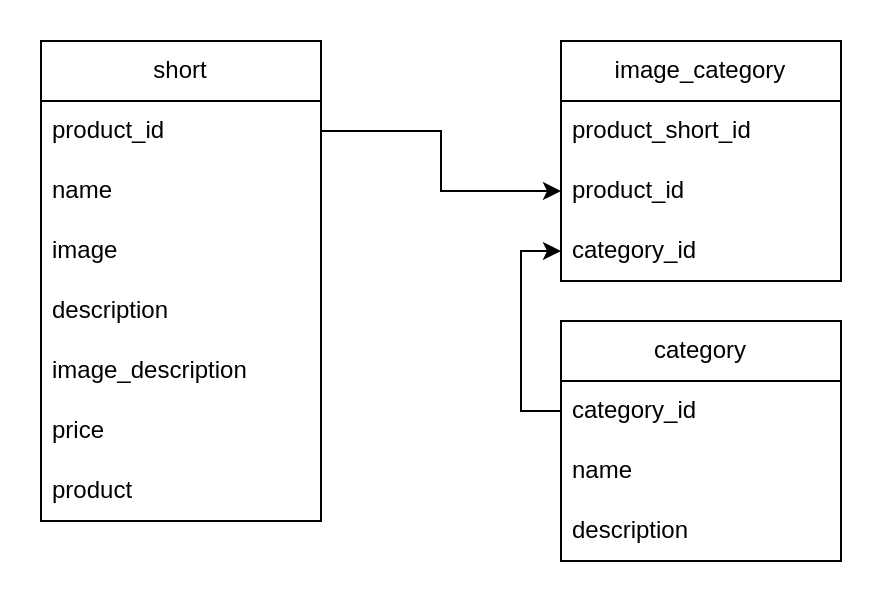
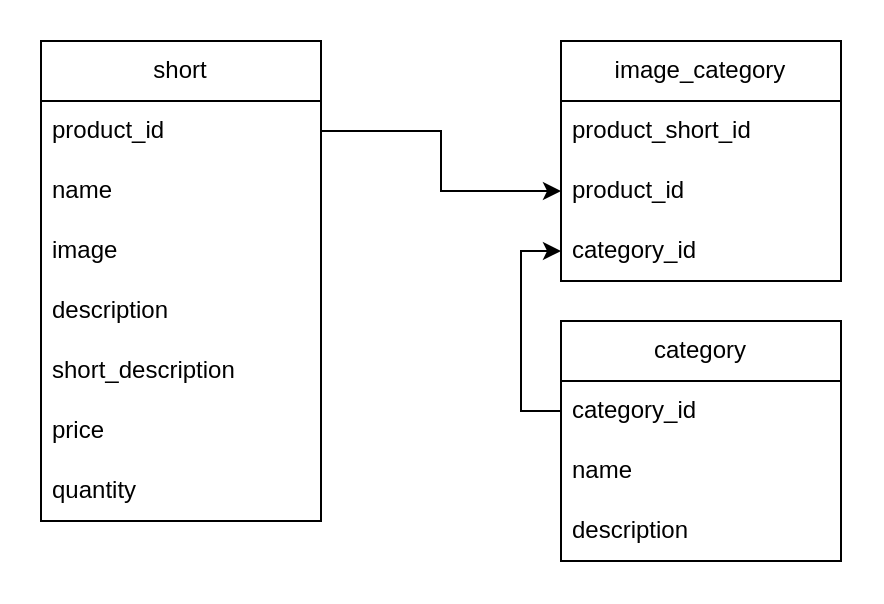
  <mxCell id="0" />
  <mxCell id="1" parent="0" />
  <mxCell id="2" value="short" style="swimlane;fontStyle=0;childLayout=stackLayout;horizontal=1;startSize=30;horizontalStack=0;resizeParent=1;resizeParentMax=0;resizeLast=0;collapsible=1;marginBottom=0;whiteSpace=wrap;html=1;" vertex="1" parent="1"><mxGeometry x="20" y="20" width="140" height="240" as="geometry" /></mxCell>
  <mxCell id="3" value="product_id" style="text;strokeColor=none;fillColor=none;align=left;verticalAlign=middle;spacingLeft=4;spacingRight=4;overflow=hidden;points=[[0,0.5],[1,0.5]];portConstraint=eastwest;rotatable=0;whiteSpace=wrap;html=1;" vertex="1" parent="2"><mxGeometry y="30" width="140" height="30" as="geometry" /></mxCell>
  <mxCell id="4" value="name" style="text;strokeColor=none;fillColor=none;align=left;verticalAlign=middle;spacingLeft=4;spacingRight=4;overflow=hidden;points=[[0,0.5],[1,0.5]];portConstraint=eastwest;rotatable=0;whiteSpace=wrap;html=1;" vertex="1" parent="2"><mxGeometry y="60" width="140" height="30" as="geometry" /></mxCell>
  <mxCell id="5" value="image" style="text;strokeColor=none;fillColor=none;align=left;verticalAlign=middle;spacingLeft=4;spacingRight=4;overflow=hidden;points=[[0,0.5],[1,0.5]];portConstraint=eastwest;rotatable=0;whiteSpace=wrap;html=1;" vertex="1" parent="2"><mxGeometry y="90" width="140" height="30" as="geometry" /></mxCell>
  <mxCell id="6" value="description" style="text;strokeColor=none;fillColor=none;align=left;verticalAlign=middle;spacingLeft=4;spacingRight=4;overflow=hidden;points=[[0,0.5],[1,0.5]];portConstraint=eastwest;rotatable=0;whiteSpace=wrap;html=1;" vertex="1" parent="2"><mxGeometry y="120" width="140" height="30" as="geometry" /></mxCell>
- <mxCell id="7" value="image_description" style="text;strokeColor=none;fillColor=none;align=left;verticalAlign=middle;spacingLeft=4;spacingRight=4;overflow=hidden;points=[[0,0.5],[1,0.5]];portConstraint=eastwest;rotatable=0;whiteSpace=wrap;html=1;" vertex="1" parent="2"><mxGeometry y="150" width="140" height="30" as="geometry" /></mxCell>
+ <mxCell id="7" value="short_description" style="text;strokeColor=none;fillColor=none;align=left;verticalAlign=middle;spacingLeft=4;spacingRight=4;overflow=hidden;points=[[0,0.5],[1,0.5]];portConstraint=eastwest;rotatable=0;whiteSpace=wrap;html=1;" vertex="1" parent="2"><mxGeometry y="150" width="140" height="30" as="geometry" /></mxCell>
  <mxCell id="8" value="price" style="text;strokeColor=none;fillColor=none;align=left;verticalAlign=middle;spacingLeft=4;spacingRight=4;overflow=hidden;points=[[0,0.5],[1,0.5]];portConstraint=eastwest;rotatable=0;whiteSpace=wrap;html=1;" vertex="1" parent="2"><mxGeometry y="180" width="140" height="30" as="geometry" /></mxCell>
- <mxCell id="9" value="product" style="text;strokeColor=none;fillColor=none;align=left;verticalAlign=middle;spacingLeft=4;spacingRight=4;overflow=hidden;points=[[0,0.5],[1,0.5]];portConstraint=eastwest;rotatable=0;whiteSpace=wrap;html=1;" vertex="1" parent="2"><mxGeometry y="210" width="140" height="30" as="geometry" /></mxCell>
+ <mxCell id="9" value="quantity" style="text;strokeColor=none;fillColor=none;align=left;verticalAlign=middle;spacingLeft=4;spacingRight=4;overflow=hidden;points=[[0,0.5],[1,0.5]];portConstraint=eastwest;rotatable=0;whiteSpace=wrap;html=1;" vertex="1" parent="2"><mxGeometry y="210" width="140" height="30" as="geometry" /></mxCell>
  <mxCell id="10" value="category" style="swimlane;fontStyle=0;childLayout=stackLayout;horizontal=1;startSize=30;horizontalStack=0;resizeParent=1;resizeParentMax=0;resizeLast=0;collapsible=1;marginBottom=0;whiteSpace=wrap;html=1;" vertex="1" parent="1"><mxGeometry x="280" y="160" width="140" height="120" as="geometry" /></mxCell>
  <mxCell id="11" value="category_id" style="text;strokeColor=none;fillColor=none;align=left;verticalAlign=middle;spacingLeft=4;spacingRight=4;overflow=hidden;points=[[0,0.5],[1,0.5]];portConstraint=eastwest;rotatable=0;whiteSpace=wrap;html=1;" vertex="1" parent="10"><mxGeometry y="30" width="140" height="30" as="geometry" /></mxCell>
  <mxCell id="12" value="name" style="text;strokeColor=none;fillColor=none;align=left;verticalAlign=middle;spacingLeft=4;spacingRight=4;overflow=hidden;points=[[0,0.5],[1,0.5]];portConstraint=eastwest;rotatable=0;whiteSpace=wrap;html=1;" vertex="1" parent="10"><mxGeometry y="60" width="140" height="30" as="geometry" /></mxCell>
  <mxCell id="13" value="description" style="text;strokeColor=none;fillColor=none;align=left;verticalAlign=middle;spacingLeft=4;spacingRight=4;overflow=hidden;points=[[0,0.5],[1,0.5]];portConstraint=eastwest;rotatable=0;whiteSpace=wrap;html=1;" vertex="1" parent="10"><mxGeometry y="90" width="140" height="30" as="geometry" /></mxCell>
  <mxCell id="14" value="image_category" style="swimlane;fontStyle=0;childLayout=stackLayout;horizontal=1;startSize=30;horizontalStack=0;resizeParent=1;resizeParentMax=0;resizeLast=0;collapsible=1;marginBottom=0;whiteSpace=wrap;html=1;" vertex="1" parent="1"><mxGeometry x="280" y="20" width="140" height="120" as="geometry" /></mxCell>
  <mxCell id="15" value="product_short_id" style="text;strokeColor=none;fillColor=none;align=left;verticalAlign=middle;spacingLeft=4;spacingRight=4;overflow=hidden;points=[[0,0.5],[1,0.5]];portConstraint=eastwest;rotatable=0;whiteSpace=wrap;html=1;" vertex="1" parent="14"><mxGeometry y="30" width="140" height="30" as="geometry" /></mxCell>
  <mxCell id="16" value="product_id" style="text;strokeColor=none;fillColor=none;align=left;verticalAlign=middle;spacingLeft=4;spacingRight=4;overflow=hidden;points=[[0,0.5],[1,0.5]];portConstraint=eastwest;rotatable=0;whiteSpace=wrap;html=1;" vertex="1" parent="14"><mxGeometry y="60" width="140" height="30" as="geometry" /></mxCell>
  <mxCell id="17" value="category_id" style="text;strokeColor=none;fillColor=none;align=left;verticalAlign=middle;spacingLeft=4;spacingRight=4;overflow=hidden;points=[[0,0.5],[1,0.5]];portConstraint=eastwest;rotatable=0;whiteSpace=wrap;html=1;" vertex="1" parent="14"><mxGeometry y="90" width="140" height="30" as="geometry" /></mxCell>
  <mxCell id="18" style="edgeStyle=orthogonalEdgeStyle;rounded=0;orthogonalLoop=1;jettySize=auto;html=1;exitX=1;exitY=0.5;exitDx=0;exitDy=0;entryX=0;entryY=0.5;entryDx=0;entryDy=0;" edge="1" parent="1" source="3" target="16"><mxGeometry relative="1" as="geometry" /></mxCell>
  <mxCell id="19" style="edgeStyle=orthogonalEdgeStyle;rounded=0;orthogonalLoop=1;jettySize=auto;html=1;exitX=0;exitY=0.5;exitDx=0;exitDy=0;entryX=0;entryY=0.5;entryDx=0;entryDy=0;" edge="1" parent="1" source="11" target="17"><mxGeometry relative="1" as="geometry" /></mxCell>
